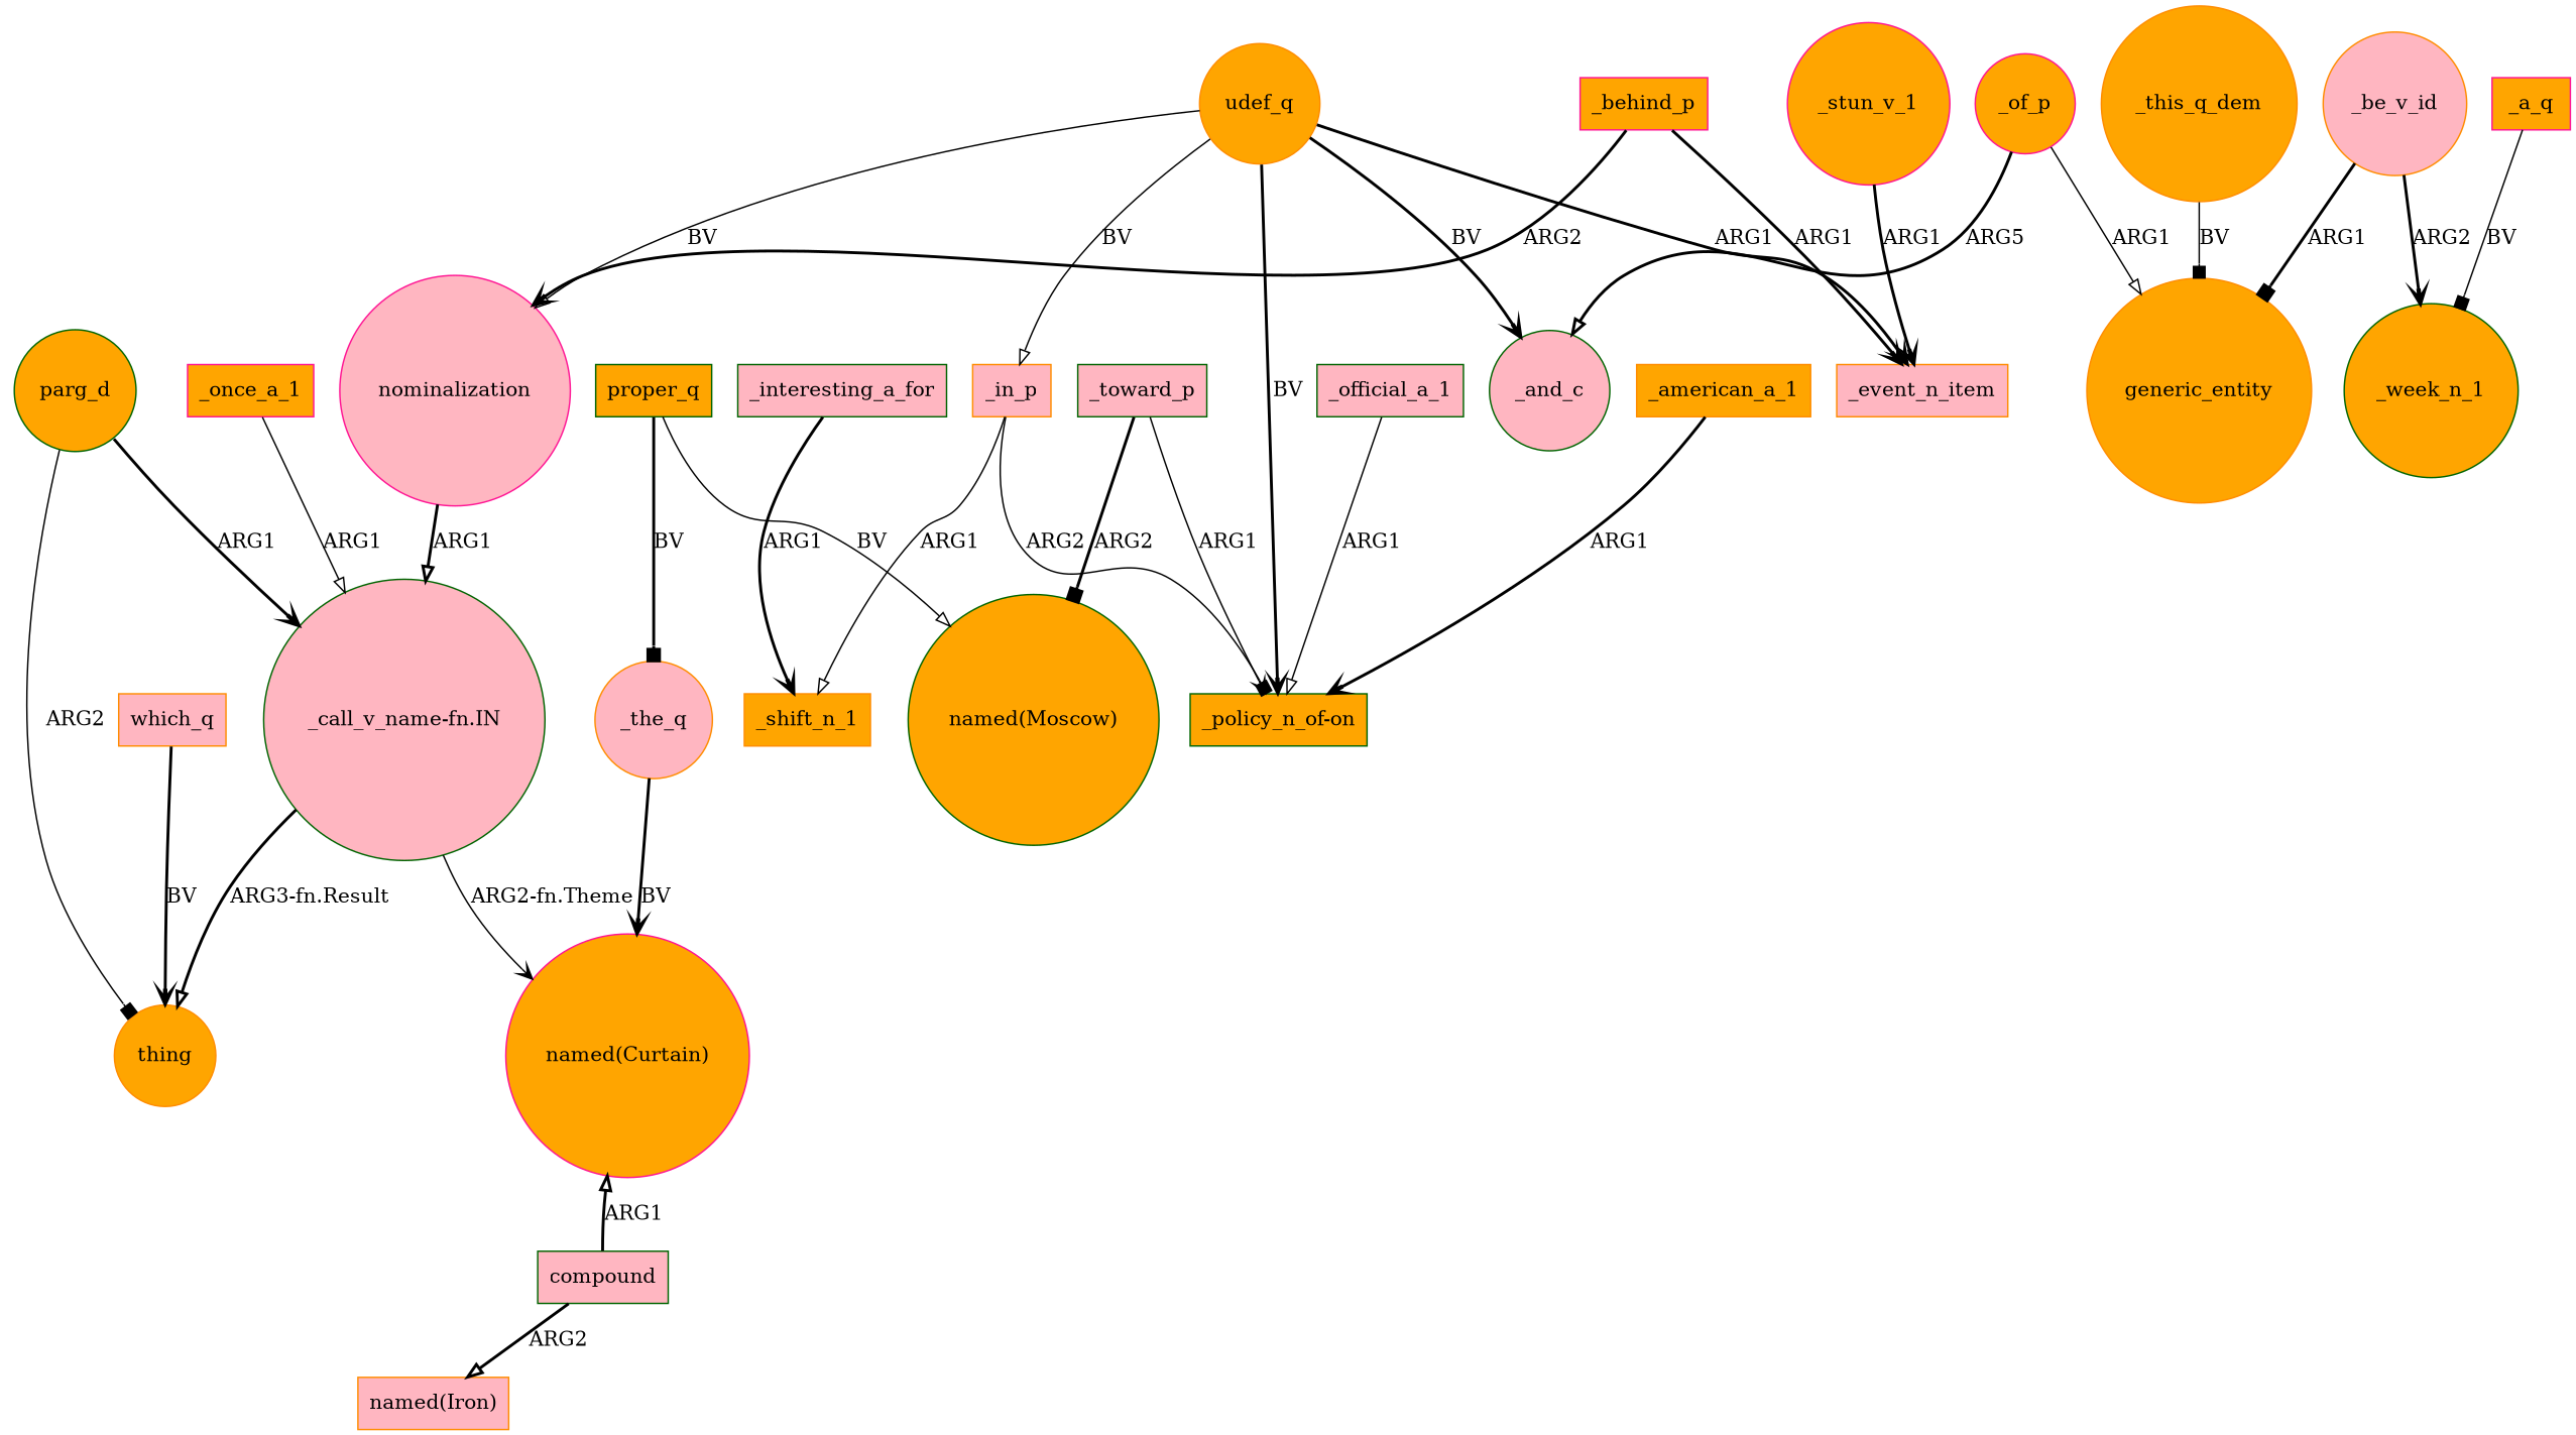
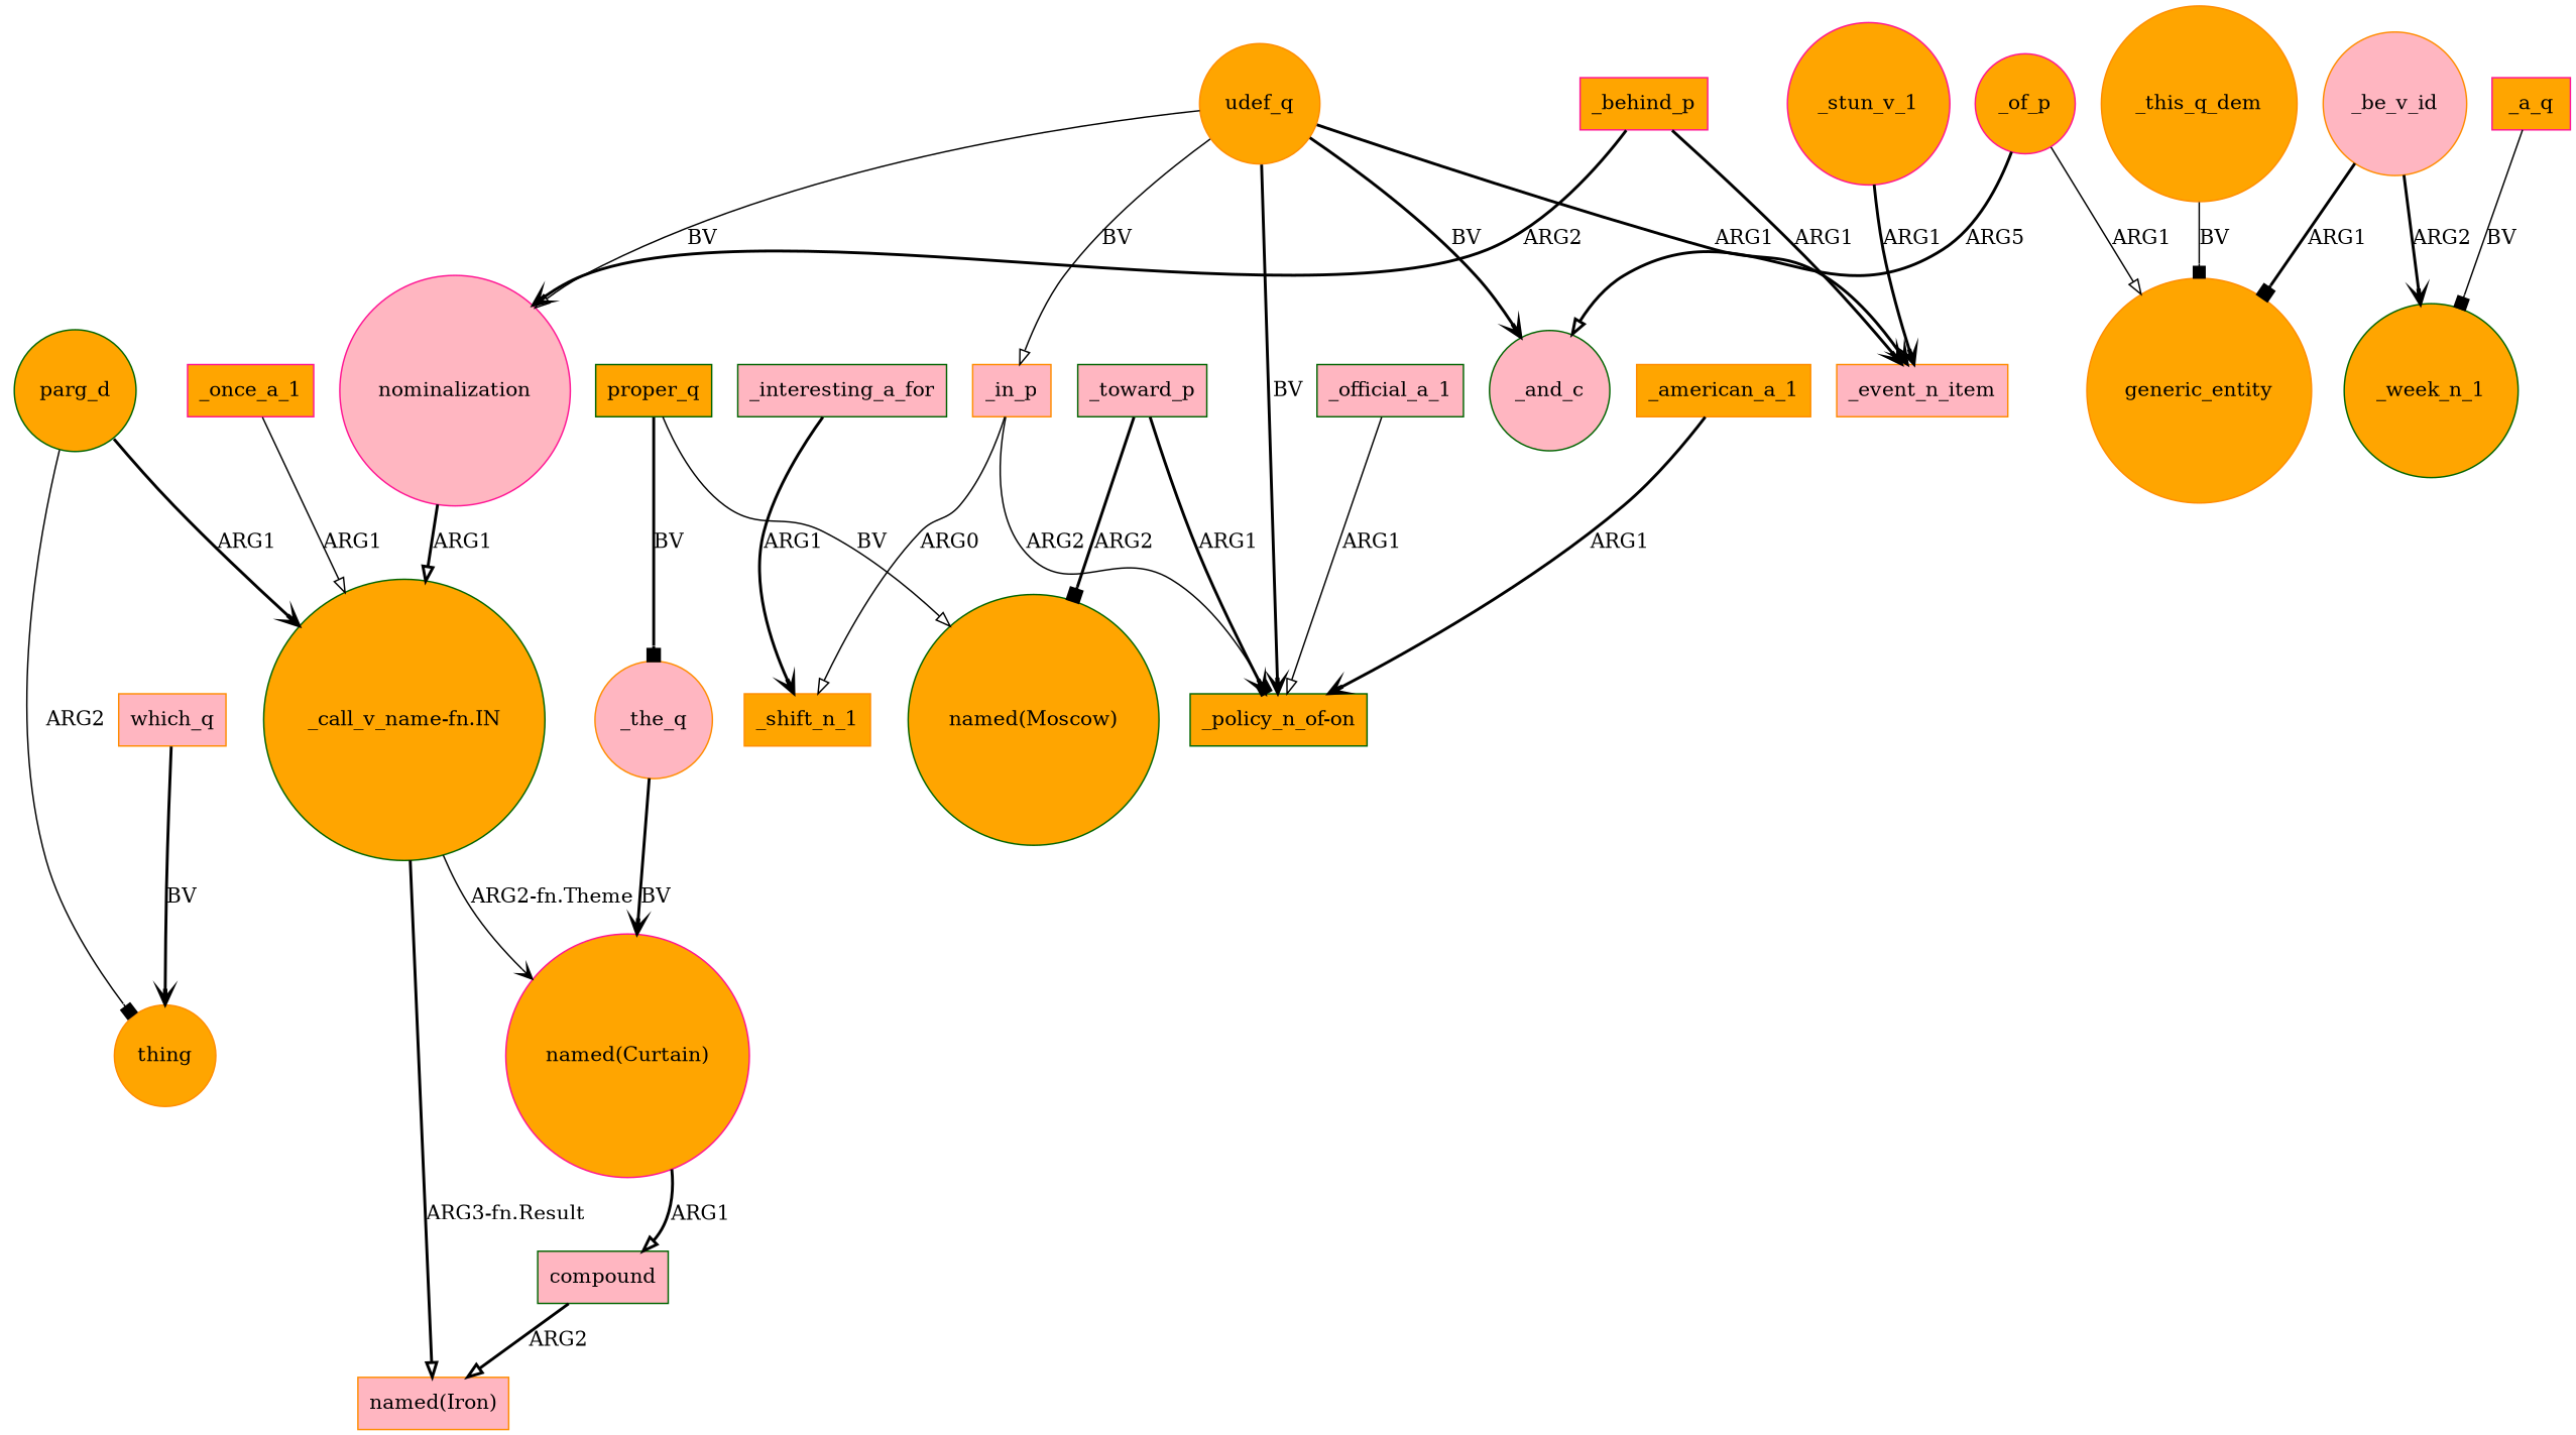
  digraph {
    node [color=darkorange fillcolor=orange shape=box style=filled]
    edge [arrowhead=vee style=bold]
    _once_a_1 [color=deeppink]
-   "_call_v_name-fn.IN" [color=darkgreen fillcolor=lightpink shape=circle]
+   "_call_v_name-fn.IN" [color=darkgreen shape=circle]
    thing [shape=circle]
    "named(Curtain)" [color=deeppink shape=circle]
    _in_p [fillcolor=lightpink]
    "_policy_n_of-on" [color=darkgreen]
    _shift_n_1
    proper_q [color=darkgreen]
    "named(Moscow)" [color=darkgreen shape=circle]
    _the_q [fillcolor=lightpink shape=circle]
    "named(Iron)" [fillcolor=lightpink]
    _official_a_1 [color=darkgreen fillcolor=lightpink]
    parg_d [color=darkgreen shape=circle]
    _of_p [color=deeppink shape=circle]
    _and_c [color=darkgreen fillcolor=lightpink shape=circle]
    generic_entity [shape=circle]
    _week_n_1 [color=darkgreen shape=circle]
    _behind_p [color=deeppink]
    _event_n_item [fillcolor=lightpink]
    nominalization [color=deeppink fillcolor=lightpink shape=circle]
    _be_v_id [fillcolor=lightpink shape=circle]
    _american_a_1
    compound [color=darkgreen fillcolor=lightpink]
    udef_q [shape=circle]
    _this_q_dem [shape=circle]
    _a_q [color=deeppink]
    _interesting_a_for [color=darkgreen fillcolor=lightpink]
    _toward_p [color=darkgreen fillcolor=lightpink]
    _stun_v_1 [color=deeppink shape=circle]
    which_q [fillcolor=lightpink]
    _once_a_1 -> "_call_v_name-fn.IN" [arrowhead=onormal label=ARG1 style=solid]
-   "_call_v_name-fn.IN" -> thing [arrowhead=onormal label="ARG3-fn.Result"]
+   "_call_v_name-fn.IN" -> "named(Iron)" [arrowhead=onormal label="ARG3-fn.Result"]
    "_call_v_name-fn.IN" -> "named(Curtain)" [label="ARG2-fn.Theme" style=solid]
    _in_p -> "_policy_n_of-on" [arrowhead=box label=ARG2 style=solid]
-   _in_p -> _shift_n_1 [arrowhead=onormal label=ARG1 style=solid]
+   _in_p -> _shift_n_1 [arrowhead=onormal label=ARG0 style=solid]
    proper_q -> "named(Moscow)" [arrowhead=onormal label=BV style=solid]
    proper_q -> _the_q [arrowhead=box label=BV]
    _the_q -> "named(Curtain)" [label=BV]
    _official_a_1 -> "_policy_n_of-on" [arrowhead=onormal label=ARG1 style=solid]
    parg_d -> "_call_v_name-fn.IN" [label=ARG1]
    parg_d -> thing [arrowhead=box label=ARG2 style=solid]
    _of_p -> _and_c [arrowhead=onormal label=ARG5]
    _of_p -> generic_entity [arrowhead=onormal label=ARG1 style=solid]
    _behind_p -> _event_n_item [label=ARG1]
    _behind_p -> nominalization [label=ARG2]
    nominalization -> "_call_v_name-fn.IN" [arrowhead=onormal label=ARG1]
    _be_v_id -> generic_entity [arrowhead=box label=ARG1]
    _be_v_id -> _week_n_1 [label=ARG2]
    _american_a_1 -> "_policy_n_of-on" [label=ARG1]
-   compound -> "named(Curtain)" [arrowhead=onormal label=ARG1]
+   "named(Curtain)" -> compound [arrowhead=onormal label=ARG1]
    compound -> "named(Iron)" [arrowhead=onormal label=ARG2]
    udef_q -> _in_p [arrowhead=onormal label=BV style=solid]
    udef_q -> "_policy_n_of-on" [label=BV]
    udef_q -> _and_c [label=BV]
    udef_q -> _event_n_item [label=ARG1]
    udef_q -> nominalization [arrowhead=onormal label=BV style=solid]
    _this_q_dem -> generic_entity [arrowhead=box label=BV style=solid]
    _a_q -> _week_n_1 [arrowhead=box label=BV style=solid]
    _interesting_a_for -> _shift_n_1 [label=ARG1]
-   _toward_p -> "_policy_n_of-on" [label=ARG1 style=solid]
+   _toward_p -> "_policy_n_of-on" [label=ARG1]
    _toward_p -> "named(Moscow)" [arrowhead=box label=ARG2]
    _stun_v_1 -> _event_n_item [label=ARG1]
    which_q -> thing [label=BV]
  }
